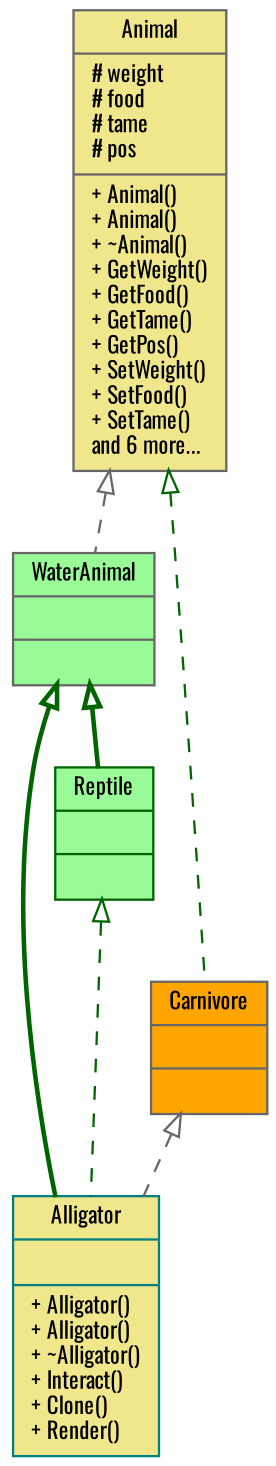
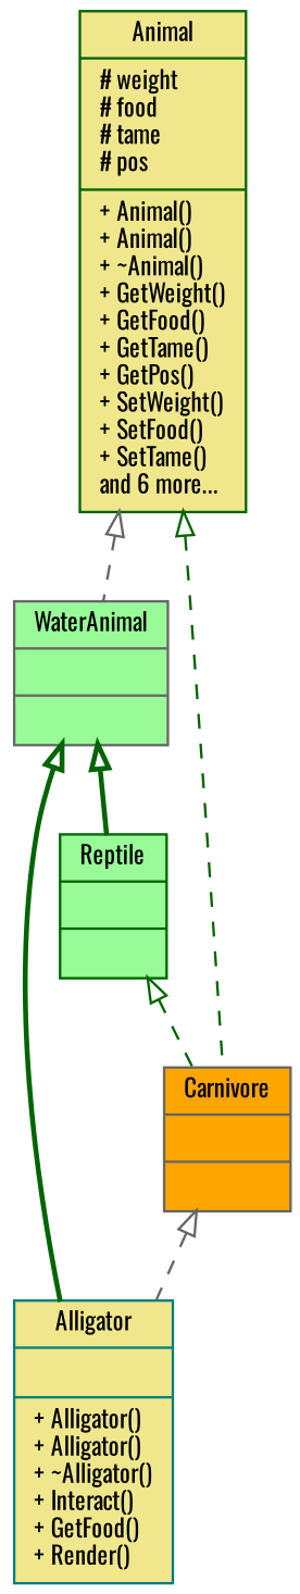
  digraph {
    fontname=Oswald
    node [color=darkgreen fillcolor=khaki fontname=Oswald fontsize=10 shape=record style=filled]
    edge [arrowtail=onormal color=darkgreen dir=back fontname=Oswald fontsize=10 labelfontname=Helvetica labelfontsize=10 style=dashed]
-   n1 [color=teal fontcolor=black height=0.2 label="{Alligator\n||+ Alligator()\l+ Alligator()\l+ ~Alligator()\l+ Interact()\l+ Clone()\l+ Render()\l}" width=0.4]
-   n2 [color=gray40 height=0.2 label="{Animal\n|# weight\l# food\l# tame\l# pos\l|+ Animal()\l+ Animal()\l+ ~Animal()\l+ GetWeight()\l+ GetFood()\l+ GetTame()\l+ GetPos()\l+ SetWeight()\l+ SetFood()\l+ SetTame()\land 6 more...\l}" width=0.4]
+   n1 [color=teal fontcolor=black height=0.2 label="{Alligator\n||+ Alligator()\l+ Alligator()\l+ ~Alligator()\l+ Interact()\l+ GetFood()\l+ Render()\l}" width=0.4]
+   n2 [height=0.2 label="{Animal\n|# weight\l# food\l# tame\l# pos\l|+ Animal()\l+ Animal()\l+ ~Animal()\l+ GetWeight()\l+ GetFood()\l+ GetTame()\l+ GetPos()\l+ SetWeight()\l+ SetFood()\l+ SetTame()\land 6 more...\l}" width=0.4]
    n3 [color=gray40 fillcolor=palegreen height=0.2 label="{WaterAnimal\n||}" width=0.4]
    n4 [color=gray40 fillcolor=orange height=0.2 label="{Carnivore\n||}" width=0.4]
    n5 [fillcolor=palegreen height=0.2 label="{Reptile\n||}" width=0.4]
    n2 -> n3 [color=gray40]
    n2 -> n4
    n3 -> n1 [style=bold]
    n3 -> n5 [style=bold]
    n4 -> n1 [color=gray40]
-   n5 -> n1
+   n5 -> n4
  }
